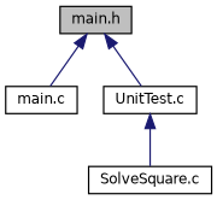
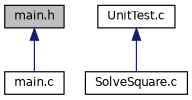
  digraph {
    node [color=black fillcolor=white fontname=Helvetica fontsize=10 shape=record style=filled]
    edge [color=midnightblue dir=back fontname=Helvetica fontsize=10 labelfontname=Helvetica labelfontsize=10 style=solid]
    n1 [fillcolor=grey75 fontcolor=black height=0.2 label="main.h" width=0.4]
    n2 [height=0.2 label="main.c" width=0.4]
    n3 [height=0.2 label="UnitTest.c" width=0.4]
    n4 [height=0.2 label="SolveSquare.c" width=0.4]
    n1 -> n2
-   n1 -> n3
    n3 -> n4
  }
